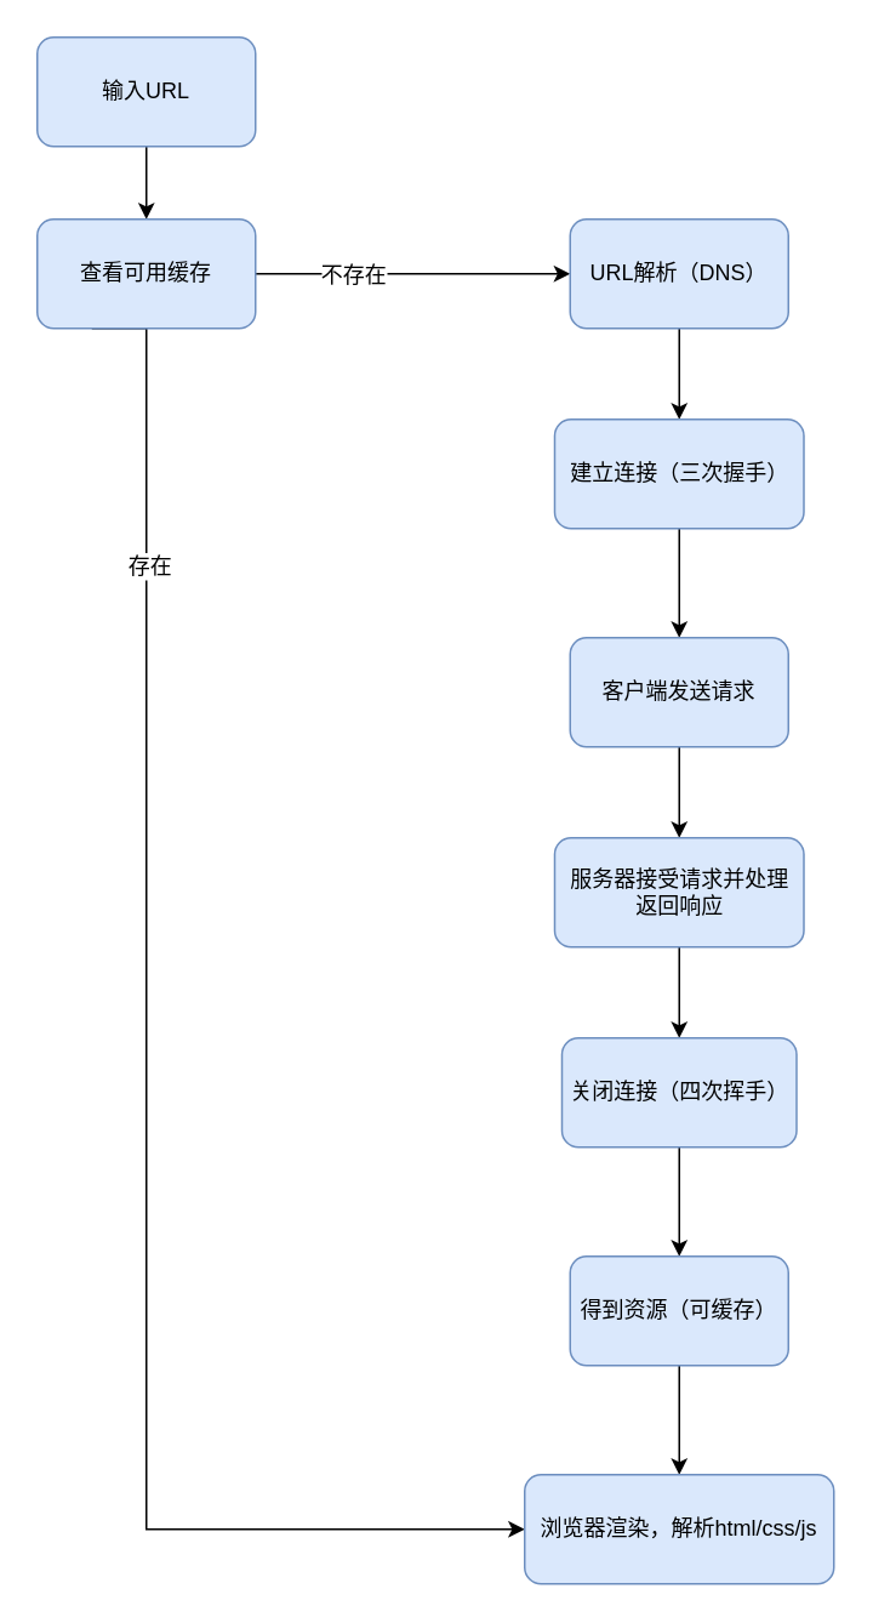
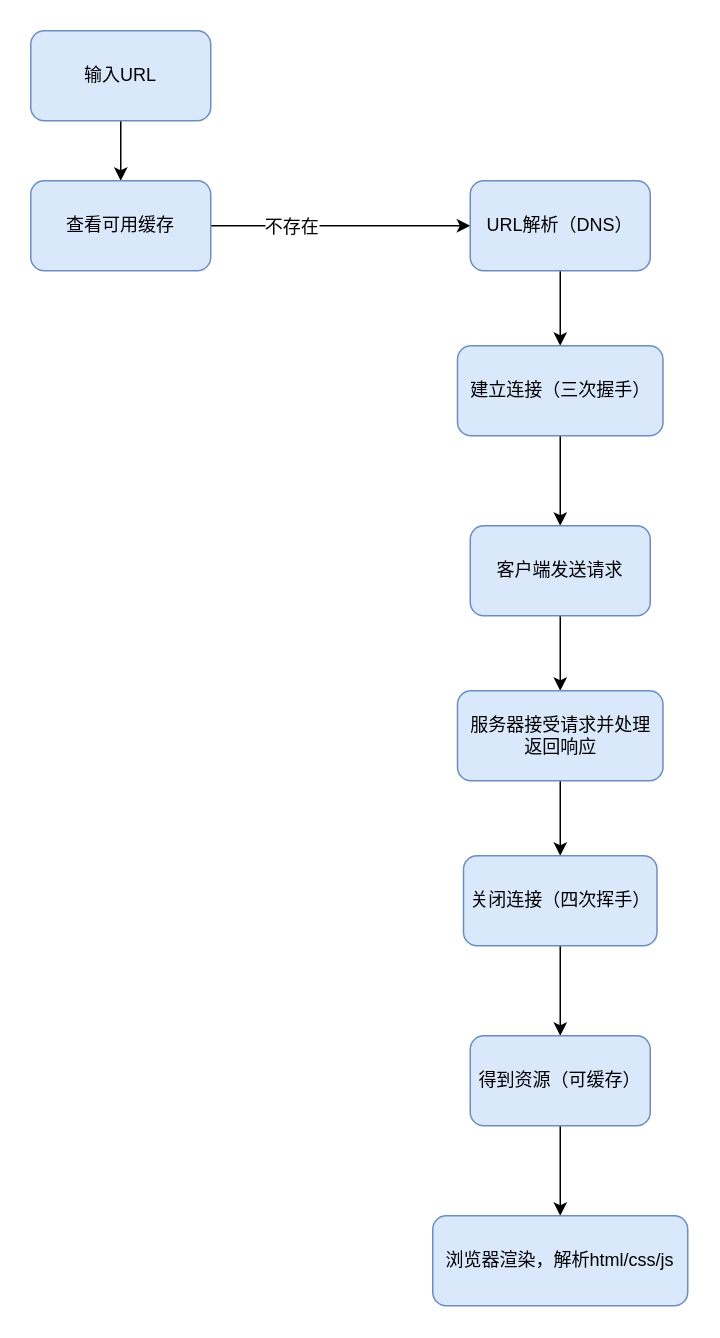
  <mxCell id="0" />
  <mxCell id="1" parent="0" />
  <mxCell id="2" value="" style="edgeStyle=orthogonalEdgeStyle;rounded=0;orthogonalLoop=1;jettySize=auto;html=1;" parent="1" source="3" target="8" edge="1"><mxGeometry relative="1" as="geometry" /></mxCell>
  <mxCell id="3" value="输入URL" style="rounded=1;whiteSpace=wrap;html=1;fillColor=#dae8fc;strokeColor=#6c8ebf;" parent="1" vertex="1"><mxGeometry x="20" y="20" width="120" height="60" as="geometry" /></mxCell>
  <mxCell id="4" value="" style="edgeStyle=orthogonalEdgeStyle;rounded=0;orthogonalLoop=1;jettySize=auto;html=1;" parent="1" source="8" target="10" edge="1"><mxGeometry relative="1" as="geometry" /></mxCell>
  <mxCell id="5" value="不存在" style="text;html=1;resizable=0;points=[];align=center;verticalAlign=middle;labelBackgroundColor=#ffffff;" parent="4" vertex="1" connectable="0"><mxGeometry x="-0.392" relative="1" as="geometry"><mxPoint as="offset" /></mxGeometry></mxCell>
- <mxCell id="6" style="edgeStyle=orthogonalEdgeStyle;rounded=0;orthogonalLoop=1;jettySize=auto;html=1;exitX=0.25;exitY=1;exitDx=0;exitDy=0;entryX=0;entryY=0.5;entryDx=0;entryDy=0;" parent="1" source="8" target="21" edge="1"><mxGeometry relative="1" as="geometry"><Array as="points"><mxPoint x="80" y="180" /><mxPoint x="80" y="840" /></Array></mxGeometry></mxCell>
- <mxCell id="7" value="存在" style="text;html=1;resizable=0;points=[];align=center;verticalAlign=middle;labelBackgroundColor=#ffffff;" parent="6" vertex="1" connectable="0"><mxGeometry x="-0.643" y="1" relative="1" as="geometry"><mxPoint as="offset" /></mxGeometry></mxCell>
  <mxCell id="8" value="查看可用缓存" style="rounded=1;whiteSpace=wrap;html=1;fillColor=#dae8fc;strokeColor=#6c8ebf;" parent="1" vertex="1"><mxGeometry x="20" y="120" width="120" height="60" as="geometry" /></mxCell>
  <mxCell id="9" value="" style="edgeStyle=orthogonalEdgeStyle;rounded=0;orthogonalLoop=1;jettySize=auto;html=1;" parent="1" source="10" target="12" edge="1"><mxGeometry relative="1" as="geometry" /></mxCell>
  <mxCell id="10" value="URL解析（DNS）" style="rounded=1;whiteSpace=wrap;html=1;fillColor=#dae8fc;strokeColor=#6c8ebf;" parent="1" vertex="1"><mxGeometry x="313" y="120" width="120" height="60" as="geometry" /></mxCell>
  <mxCell id="11" value="" style="edgeStyle=orthogonalEdgeStyle;rounded=0;orthogonalLoop=1;jettySize=auto;html=1;" parent="1" source="12" target="14" edge="1"><mxGeometry relative="1" as="geometry" /></mxCell>
  <mxCell id="12" value="建立连接（三次握手）" style="rounded=1;whiteSpace=wrap;html=1;fillColor=#dae8fc;strokeColor=#6c8ebf;" parent="1" vertex="1"><mxGeometry x="304.5" y="230" width="137" height="60" as="geometry" /></mxCell>
  <mxCell id="13" value="" style="edgeStyle=orthogonalEdgeStyle;rounded=0;orthogonalLoop=1;jettySize=auto;html=1;" parent="1" source="14" target="16" edge="1"><mxGeometry relative="1" as="geometry" /></mxCell>
  <mxCell id="14" value="客户端发送请求" style="rounded=1;whiteSpace=wrap;html=1;fillColor=#dae8fc;strokeColor=#6c8ebf;" parent="1" vertex="1"><mxGeometry x="313" y="350" width="120" height="60" as="geometry" /></mxCell>
  <mxCell id="15" value="" style="edgeStyle=orthogonalEdgeStyle;rounded=0;orthogonalLoop=1;jettySize=auto;html=1;" parent="1" source="16" target="18" edge="1"><mxGeometry relative="1" as="geometry" /></mxCell>
  <mxCell id="16" value="服务器接受请求并处理&lt;br&gt;返回响应" style="rounded=1;whiteSpace=wrap;html=1;fillColor=#dae8fc;strokeColor=#6c8ebf;" parent="1" vertex="1"><mxGeometry x="304.5" y="460" width="137" height="60" as="geometry" /></mxCell>
  <mxCell id="17" value="" style="edgeStyle=orthogonalEdgeStyle;rounded=0;orthogonalLoop=1;jettySize=auto;html=1;exitX=0.5;exitY=1;exitDx=0;exitDy=0;" parent="1" source="18" target="20" edge="1"><mxGeometry relative="1" as="geometry" /></mxCell>
  <mxCell id="18" value="关闭连接（四次挥手）" style="rounded=1;whiteSpace=wrap;html=1;fillColor=#dae8fc;strokeColor=#6c8ebf;" parent="1" vertex="1"><mxGeometry x="308.5" y="570" width="129" height="60" as="geometry" /></mxCell>
  <mxCell id="19" value="" style="edgeStyle=orthogonalEdgeStyle;rounded=0;orthogonalLoop=1;jettySize=auto;html=1;" parent="1" source="20" target="21" edge="1"><mxGeometry relative="1" as="geometry" /></mxCell>
  <mxCell id="20" value="得到资源（可缓存）" style="rounded=1;whiteSpace=wrap;html=1;fillColor=#dae8fc;strokeColor=#6c8ebf;" parent="1" vertex="1"><mxGeometry x="313" y="690" width="120" height="60" as="geometry" /></mxCell>
  <mxCell id="21" value="浏览器渲染，解析html/css/js" style="rounded=1;whiteSpace=wrap;html=1;fillColor=#dae8fc;strokeColor=#6c8ebf;" parent="1" vertex="1"><mxGeometry x="288" y="810" width="170" height="60" as="geometry" /></mxCell>
